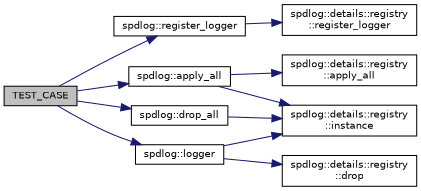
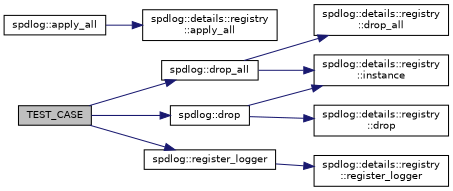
  digraph {
    rankdir=LR
    node [color=black fillcolor=white fontname=Helvetica fontsize=10 shape=record style=filled]
    edge [color=midnightblue fontname=Helvetica fontsize=10 labelfontname=Helvetica labelfontsize=10 style=solid]
    n1 [fillcolor=grey75 fontcolor=black height=0.2 label=TEST_CASE width=0.4]
    n2 [height=0.2 label="spdlog::drop_all" width=0.4]
    n3 [height=0.2 label="spdlog::register_logger" width=0.4]
    n4 [height=0.2 label="spdlog::apply_all" width=0.4]
-   n5 [height=0.2 label="spdlog::logger" width=0.4]
+   n5 [height=0.2 label="spdlog::drop" width=0.4]
    n6 [height=0.2 label="spdlog::details::registry\l::instance" width=0.4]
+   n7 [height=0.2 label="spdlog::details::registry\l::drop_all" width=0.4]
    n8 [height=0.2 label="spdlog::details::registry\l::register_logger" width=0.4]
    n9 [height=0.2 label="spdlog::details::registry\l::apply_all" width=0.4]
    n10 [height=0.2 label="spdlog::details::registry\l::drop" width=0.4]
    n1 -> n2
    n1 -> n3
-   n1 -> n4
    n1 -> n5
    n2 -> n6
+   n2 -> n7
    n3 -> n8
-   n4 -> n6
    n4 -> n9
    n5 -> n6
    n5 -> n10
  }
